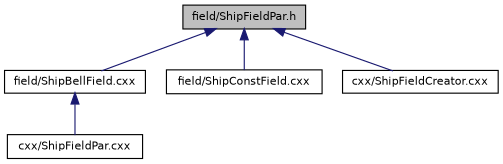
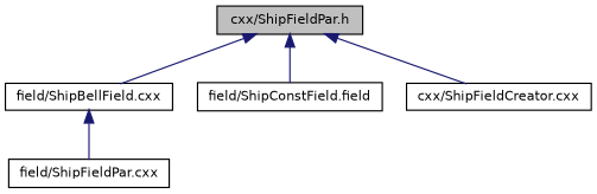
  digraph {
    node [color=black fillcolor=white fontname=Helvetica fontsize=10 shape=record style=filled]
    edge [color=midnightblue dir=back fontname=Helvetica fontsize=10 labelfontname=Helvetica labelfontsize=10 style=solid]
-   n1 [fillcolor=grey75 fontcolor=black height=0.2 label="field/ShipFieldPar.h" width=0.4]
+   n1 [fillcolor=grey75 fontcolor=black height=0.2 label="cxx/ShipFieldPar.h" width=0.4]
    n2 [height=0.2 label="field/ShipBellField.cxx" width=0.4]
-   n3 [height=0.2 label="field/ShipConstField.cxx" width=0.4]
+   n3 [height=0.2 label="field/ShipConstField.field" width=0.4]
    n4 [height=0.2 label="cxx/ShipFieldCreator.cxx" width=0.4]
-   n5 [height=0.2 label="cxx/ShipFieldPar.cxx" width=0.4]
+   n5 [height=0.2 label="field/ShipFieldPar.cxx" width=0.4]
    n1 -> n2
    n1 -> n3
    n1 -> n4
    n2 -> n5
  }
